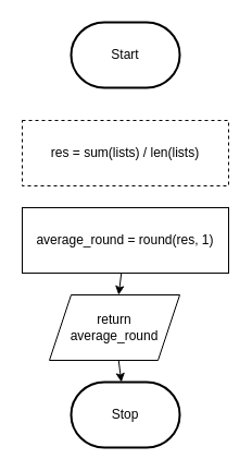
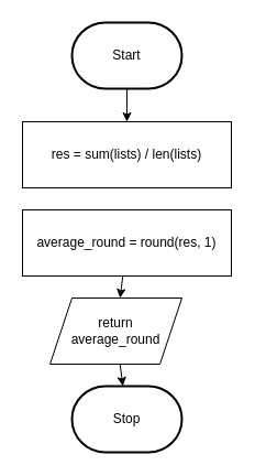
  <mxCell id="0" />
  <mxCell id="1" parent="0" />
+ <mxCell id="2" value="" style="edgeStyle=none;html=1;" edge="1" parent="1" source="3" target="7"><mxGeometry relative="1" as="geometry" /></mxCell>
  <mxCell id="3" value="Start" style="strokeWidth=2;html=1;shape=mxgraph.flowchart.terminator;whiteSpace=wrap;" parent="1" vertex="1"><mxGeometry x="65" y="20" width="100" height="60" as="geometry" /></mxCell>
  <mxCell id="4" value="Stop" style="strokeWidth=2;html=1;shape=mxgraph.flowchart.terminator;whiteSpace=wrap;rounded=1;" parent="1" vertex="1"><mxGeometry x="65" y="350" width="100" height="60" as="geometry" /></mxCell>
  <mxCell id="5" value="" style="edgeStyle=none;html=1;" edge="1" parent="1" source="6" target="4"><mxGeometry relative="1" as="geometry" /></mxCell>
  <mxCell id="6" value="return&lt;br&gt;average_round" style="shape=parallelogram;perimeter=parallelogramPerimeter;whiteSpace=wrap;html=1;fixedSize=1;" parent="1" vertex="1"><mxGeometry x="45" y="270" width="120" height="60" as="geometry" /></mxCell>
- <mxCell id="7" value="res = sum(lists) / len(lists)" style="rounded=0;whiteSpace=wrap;html=1;dashed=1;" parent="1" vertex="1"><mxGeometry x="20" y="110" width="190" height="60" as="geometry" /></mxCell>
+ <mxCell id="7" value="res = sum(lists) / len(lists)" style="rounded=0;whiteSpace=wrap;html=1;" parent="1" vertex="1"><mxGeometry x="20" y="110" width="190" height="60" as="geometry" /></mxCell>
  <mxCell id="8" value="" style="edgeStyle=none;html=1;" edge="1" parent="1" source="9" target="6"><mxGeometry relative="1" as="geometry" /></mxCell>
  <mxCell id="9" value="average_round = round(res, 1)" style="rounded=0;whiteSpace=wrap;html=1;" vertex="1" parent="1"><mxGeometry x="20" y="190" width="190" height="60" as="geometry" /></mxCell>
